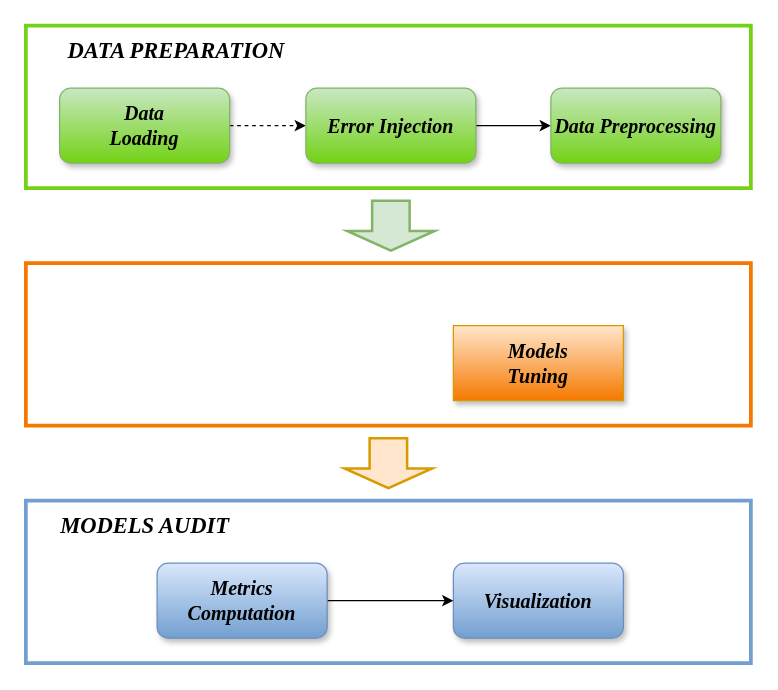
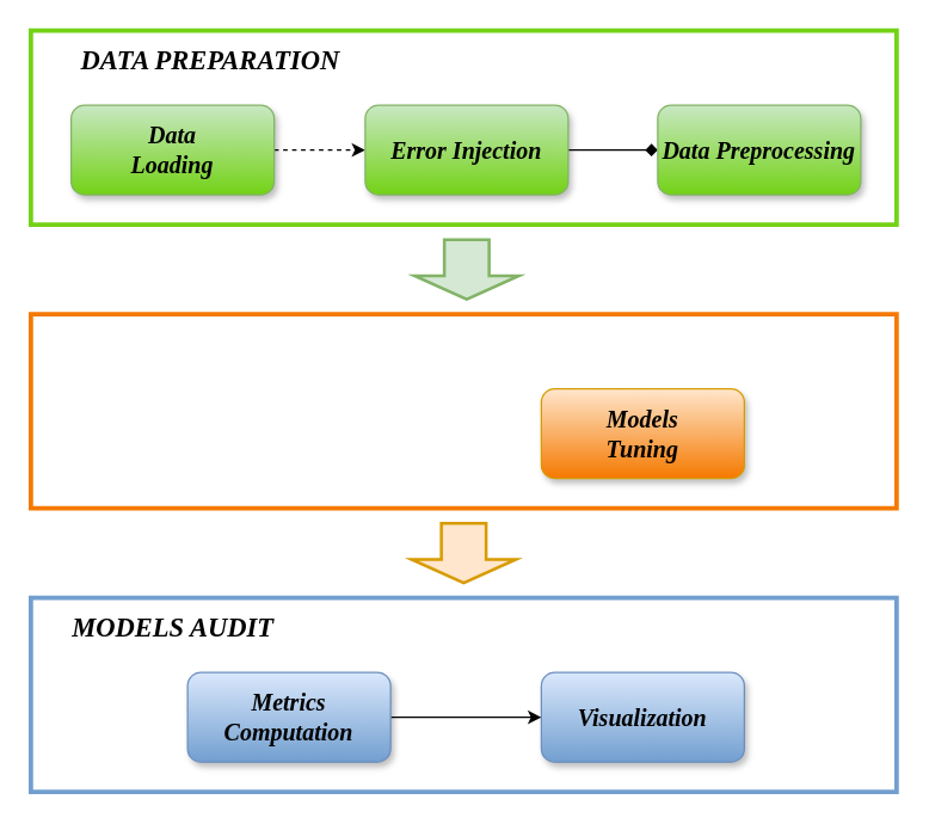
  <mxCell id="0" />
  <mxCell id="1" parent="0" />
  <mxCell id="2" value="" style="rounded=0;whiteSpace=wrap;html=1;glass=0;fillColor=none;strokeWidth=3;strokeColor=#f57900;" parent="1" vertex="1"><mxGeometry x="20" y="210" width="580" height="130" as="geometry" /></mxCell>
  <mxCell id="3" value="" style="rounded=0;whiteSpace=wrap;html=1;glass=0;fillColor=none;strokeWidth=3;strokeColor=#73d216;" parent="1" vertex="1"><mxGeometry x="20" y="20" width="580" height="130" as="geometry" /></mxCell>
  <mxCell id="4" value="&lt;b&gt;&lt;font data-font-src=&quot;https://fonts.googleapis.com/css?family=Merienda+One+&quot; style=&quot;font-size: 19px;&quot; face=&quot;Merienda One&quot;&gt;&lt;i&gt;&lt;font style=&quot;font-size: 19px;&quot;&gt;&lt;font style=&quot;font-size: 19px;&quot;&gt;&lt;font style=&quot;font-size: 19px;&quot;&gt;&lt;font style=&quot;font-size: 19px;&quot;&gt;&lt;font style=&quot;font-size: 18px;&quot;&gt;&lt;font style=&quot;font-size: 18px;&quot;&gt;DATA PREPARATION&lt;br&gt;&lt;/font&gt;&lt;/font&gt;&lt;/font&gt;&lt;/font&gt;&lt;/font&gt;&lt;/font&gt;&lt;/i&gt;&lt;/font&gt;&lt;/b&gt;" style="text;html=1;align=center;verticalAlign=middle;resizable=0;points=[];autosize=1;strokeColor=none;fillColor=none;" parent="1" vertex="1"><mxGeometry x="20" y="20" width="240" height="40" as="geometry" /></mxCell>
  <mxCell id="5" style="edgeStyle=orthogonalEdgeStyle;rounded=0;orthogonalLoop=1;jettySize=auto;html=1;entryX=0;entryY=0.5;entryDx=0;entryDy=0;dashed=1;" parent="1" source="6" target="8" edge="1"><mxGeometry relative="1" as="geometry" /></mxCell>
  <mxCell id="6" value="&lt;div&gt;&lt;b&gt;&lt;font data-font-src=&quot;https://fonts.googleapis.com/css?family=Berkshire+Swash&quot; style=&quot;font-size: 13px;&quot; face=&quot;Verdana&quot;&gt;&lt;i&gt;&lt;font style=&quot;font-size: 14px;&quot;&gt;&lt;font style=&quot;font-size: 15px;&quot;&gt;&lt;font style=&quot;font-size: 16px;&quot;&gt;Data &lt;br&gt;&lt;/font&gt;&lt;/font&gt;&lt;/font&gt;&lt;/i&gt;&lt;/font&gt;&lt;/b&gt;&lt;/div&gt;&lt;div&gt;&lt;b&gt;&lt;font data-font-src=&quot;https://fonts.googleapis.com/css?family=Berkshire+Swash&quot; style=&quot;font-size: 13px;&quot; face=&quot;Verdana&quot;&gt;&lt;i&gt;&lt;font style=&quot;font-size: 14px;&quot;&gt;&lt;font style=&quot;font-size: 15px;&quot;&gt;&lt;font style=&quot;font-size: 16px;&quot;&gt;Loading&lt;br&gt;&lt;/font&gt;&lt;/font&gt;&lt;/font&gt;&lt;/i&gt;&lt;/font&gt;&lt;/b&gt;&lt;/div&gt;" style="rounded=1;whiteSpace=wrap;html=1;fillColor=#c8e8c3;strokeColor=#82b366;gradientColor=#73d216;shadow=1;" parent="1" vertex="1"><mxGeometry x="47" y="70" width="136" height="60" as="geometry" /></mxCell>
- <mxCell id="7" style="edgeStyle=orthogonalEdgeStyle;rounded=0;orthogonalLoop=1;jettySize=auto;html=1;entryX=0;entryY=0.5;entryDx=0;entryDy=0;" parent="1" source="8" target="9" edge="1"><mxGeometry relative="1" as="geometry" /></mxCell>
+ <mxCell id="7" style="edgeStyle=orthogonalEdgeStyle;rounded=0;orthogonalLoop=1;jettySize=auto;html=1;entryX=0;entryY=0.5;entryDx=0;entryDy=0;endArrow=diamond;" parent="1" source="8" target="9" edge="1"><mxGeometry relative="1" as="geometry" /></mxCell>
  <mxCell id="8" value="&lt;div&gt;&lt;font data-font-src=&quot;https://fonts.googleapis.com/css?family=Berkshire+Swash&quot; style=&quot;font-size: 13px;&quot; face=&quot;Verdana&quot;&gt;&lt;i&gt;&lt;font style=&quot;font-size: 14px;&quot;&gt;&lt;font style=&quot;font-size: 15px;&quot;&gt;&lt;font style=&quot;font-size: 16px;&quot;&gt;&lt;b&gt;Error Injection&lt;br&gt;&lt;/b&gt;&lt;/font&gt;&lt;/font&gt;&lt;/font&gt;&lt;/i&gt;&lt;/font&gt;&lt;/div&gt;" style="rounded=1;whiteSpace=wrap;html=1;fillColor=#c8e8c3;strokeColor=#82b366;gradientColor=#73d216;shadow=1;" parent="1" vertex="1"><mxGeometry x="244" y="70" width="136" height="60" as="geometry" /></mxCell>
  <mxCell id="9" value="&lt;div&gt;&lt;font data-font-src=&quot;https://fonts.googleapis.com/css?family=Berkshire+Swash&quot; style=&quot;font-size: 13px;&quot; face=&quot;Verdana&quot;&gt;&lt;i&gt;&lt;font style=&quot;font-size: 14px;&quot;&gt;&lt;font style=&quot;font-size: 15px;&quot;&gt;&lt;font style=&quot;font-size: 16px;&quot;&gt;&lt;b&gt;Data Preprocessing&lt;/b&gt;&lt;/font&gt;&lt;/font&gt;&lt;/font&gt;&lt;/i&gt;&lt;/font&gt;&lt;/div&gt;" style="rounded=1;whiteSpace=wrap;html=1;fillColor=#c8e8c3;strokeColor=#82b366;gradientColor=#73d216;shadow=1;" parent="1" vertex="1"><mxGeometry x="440" y="70" width="136" height="60" as="geometry" /></mxCell>
- <mxCell id="10" value="&lt;div&gt;&lt;font data-font-src=&quot;https://fonts.googleapis.com/css?family=Berkshire+Swash&quot; style=&quot;font-size: 13px;&quot; face=&quot;Verdana&quot;&gt;&lt;i&gt;&lt;font style=&quot;font-size: 14px;&quot;&gt;&lt;font style=&quot;font-size: 15px;&quot;&gt;&lt;font style=&quot;font-size: 16px;&quot;&gt;&lt;b&gt;Models &lt;br&gt;Tuning&lt;/b&gt;&lt;/font&gt;&lt;/font&gt;&lt;/font&gt;&lt;/i&gt;&lt;/font&gt;&lt;/div&gt;" style="whiteSpace=wrap;html=1;fillColor=#ffe6cc;strokeColor=#d79b00;shadow=1;gradientColor=#f57900;rounded=0;" parent="1" vertex="1"><mxGeometry x="362" y="260" width="136" height="60" as="geometry" /></mxCell>
+ <mxCell id="10" value="&lt;div&gt;&lt;font data-font-src=&quot;https://fonts.googleapis.com/css?family=Berkshire+Swash&quot; style=&quot;font-size: 13px;&quot; face=&quot;Verdana&quot;&gt;&lt;i&gt;&lt;font style=&quot;font-size: 14px;&quot;&gt;&lt;font style=&quot;font-size: 15px;&quot;&gt;&lt;font style=&quot;font-size: 16px;&quot;&gt;&lt;b&gt;Models &lt;br&gt;Tuning&lt;/b&gt;&lt;/font&gt;&lt;/font&gt;&lt;/font&gt;&lt;/i&gt;&lt;/font&gt;&lt;/div&gt;" style="rounded=1;whiteSpace=wrap;html=1;fillColor=#ffe6cc;strokeColor=#d79b00;shadow=1;gradientColor=#f57900;" parent="1" vertex="1"><mxGeometry x="362" y="260" width="136" height="60" as="geometry" /></mxCell>
  <mxCell id="11" value="" style="shape=mxgraph.arrows.arrow_down;html=1;verticalLabelPosition=bottom;verticalAlign=top;strokeWidth=2;strokeColor=#82b366;fillColor=#d5e8d4;" parent="1" vertex="1"><mxGeometry x="277" y="160" width="70" height="40" as="geometry" /></mxCell>
  <mxCell id="12" value="" style="rounded=0;whiteSpace=wrap;html=1;glass=0;fillColor=none;strokeWidth=3;strokeColor=#729fcf;" parent="1" vertex="1"><mxGeometry x="20" y="400" width="580" height="130" as="geometry" /></mxCell>
  <mxCell id="13" value="&lt;div&gt;&lt;font data-font-src=&quot;https://fonts.googleapis.com/css?family=Berkshire+Swash&quot; style=&quot;font-size: 13px;&quot; face=&quot;Verdana&quot;&gt;&lt;i&gt;&lt;font style=&quot;font-size: 14px;&quot;&gt;&lt;font style=&quot;font-size: 15px;&quot;&gt;&lt;font style=&quot;font-size: 16px;&quot;&gt;&lt;b&gt;Visualization&lt;/b&gt;&lt;/font&gt;&lt;/font&gt;&lt;/font&gt;&lt;/i&gt;&lt;/font&gt;&lt;/div&gt;" style="rounded=1;whiteSpace=wrap;html=1;fillColor=#dae8fc;strokeColor=#6c8ebf;shadow=1;gradientColor=#729fcf;" parent="1" vertex="1"><mxGeometry x="362" y="450" width="136" height="60" as="geometry" /></mxCell>
  <mxCell id="14" style="edgeStyle=orthogonalEdgeStyle;rounded=0;orthogonalLoop=1;jettySize=auto;html=1;entryX=0;entryY=0.5;entryDx=0;entryDy=0;" parent="1" source="15" target="13" edge="1"><mxGeometry relative="1" as="geometry" /></mxCell>
  <mxCell id="15" value="&lt;div&gt;&lt;font data-font-src=&quot;https://fonts.googleapis.com/css?family=Berkshire+Swash&quot; style=&quot;font-size: 13px;&quot; face=&quot;Verdana&quot;&gt;&lt;i&gt;&lt;font style=&quot;font-size: 14px;&quot;&gt;&lt;font style=&quot;font-size: 15px;&quot;&gt;&lt;font style=&quot;font-size: 16px;&quot;&gt;&lt;b&gt;Metrics Computation&lt;br&gt;&lt;/b&gt;&lt;/font&gt;&lt;/font&gt;&lt;/font&gt;&lt;/i&gt;&lt;/font&gt;&lt;/div&gt;" style="rounded=1;whiteSpace=wrap;html=1;fillColor=#dae8fc;strokeColor=#6c8ebf;shadow=1;gradientColor=#729fcf;" parent="1" vertex="1"><mxGeometry x="125" y="450" width="136" height="60" as="geometry" /></mxCell>
  <mxCell id="16" value="" style="shape=mxgraph.arrows.arrow_down;html=1;verticalLabelPosition=bottom;verticalAlign=top;strokeWidth=2;strokeColor=#d79b00;fillColor=#ffe6cc;" parent="1" vertex="1"><mxGeometry x="275" y="350" width="70" height="40" as="geometry" /></mxCell>
  <mxCell id="17" value="&lt;b&gt;&lt;font data-font-src=&quot;https://fonts.googleapis.com/css?family=Merienda+One+&quot; style=&quot;font-size: 19px;&quot; face=&quot;Merienda One&quot;&gt;&lt;i&gt;&lt;font style=&quot;font-size: 19px;&quot;&gt;&lt;font style=&quot;font-size: 19px;&quot;&gt;&lt;font style=&quot;font-size: 19px;&quot;&gt;&lt;font style=&quot;font-size: 19px;&quot;&gt;&lt;font style=&quot;font-size: 18px;&quot;&gt;&lt;font style=&quot;font-size: 18px;&quot;&gt;MODELS AUDIT&lt;/font&gt;&lt;/font&gt;&lt;/font&gt;&lt;/font&gt;&lt;/font&gt;&lt;/font&gt;&lt;/i&gt;&lt;/font&gt;&lt;/b&gt;" style="text;html=1;align=center;verticalAlign=middle;resizable=0;points=[];autosize=1;strokeColor=none;fillColor=none;" parent="1" vertex="1"><mxGeometry x="20" y="400" width="190" height="40" as="geometry" /></mxCell>
